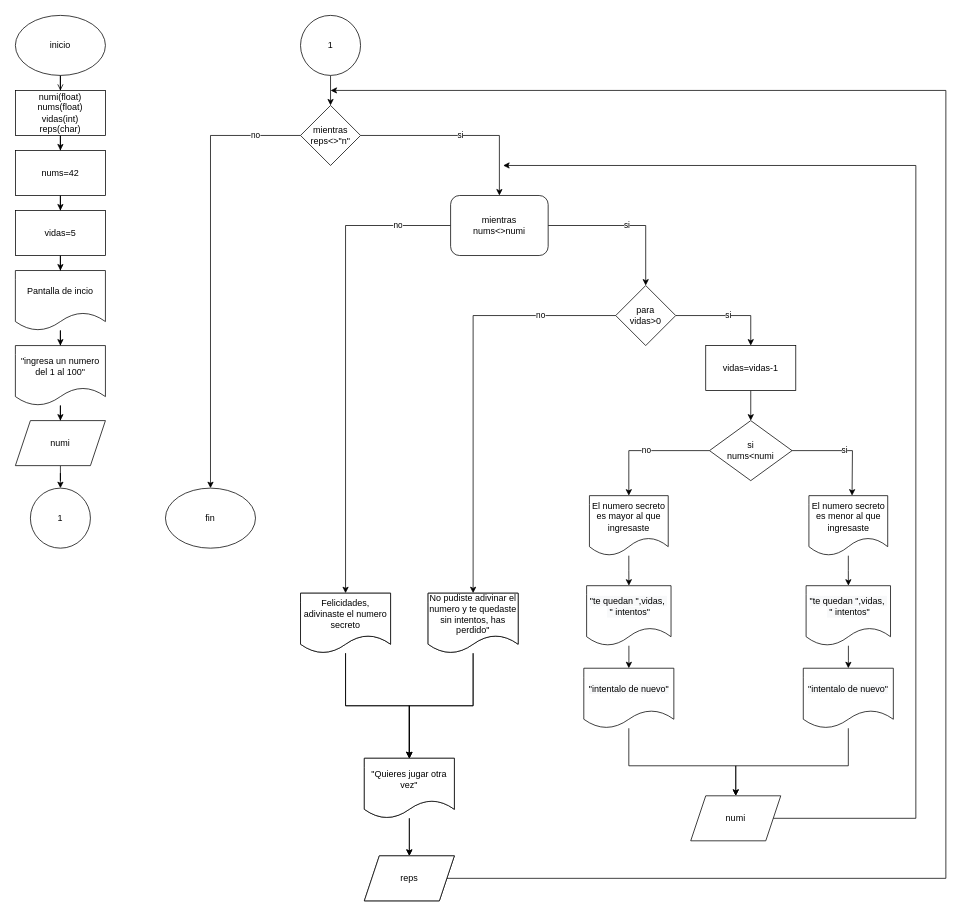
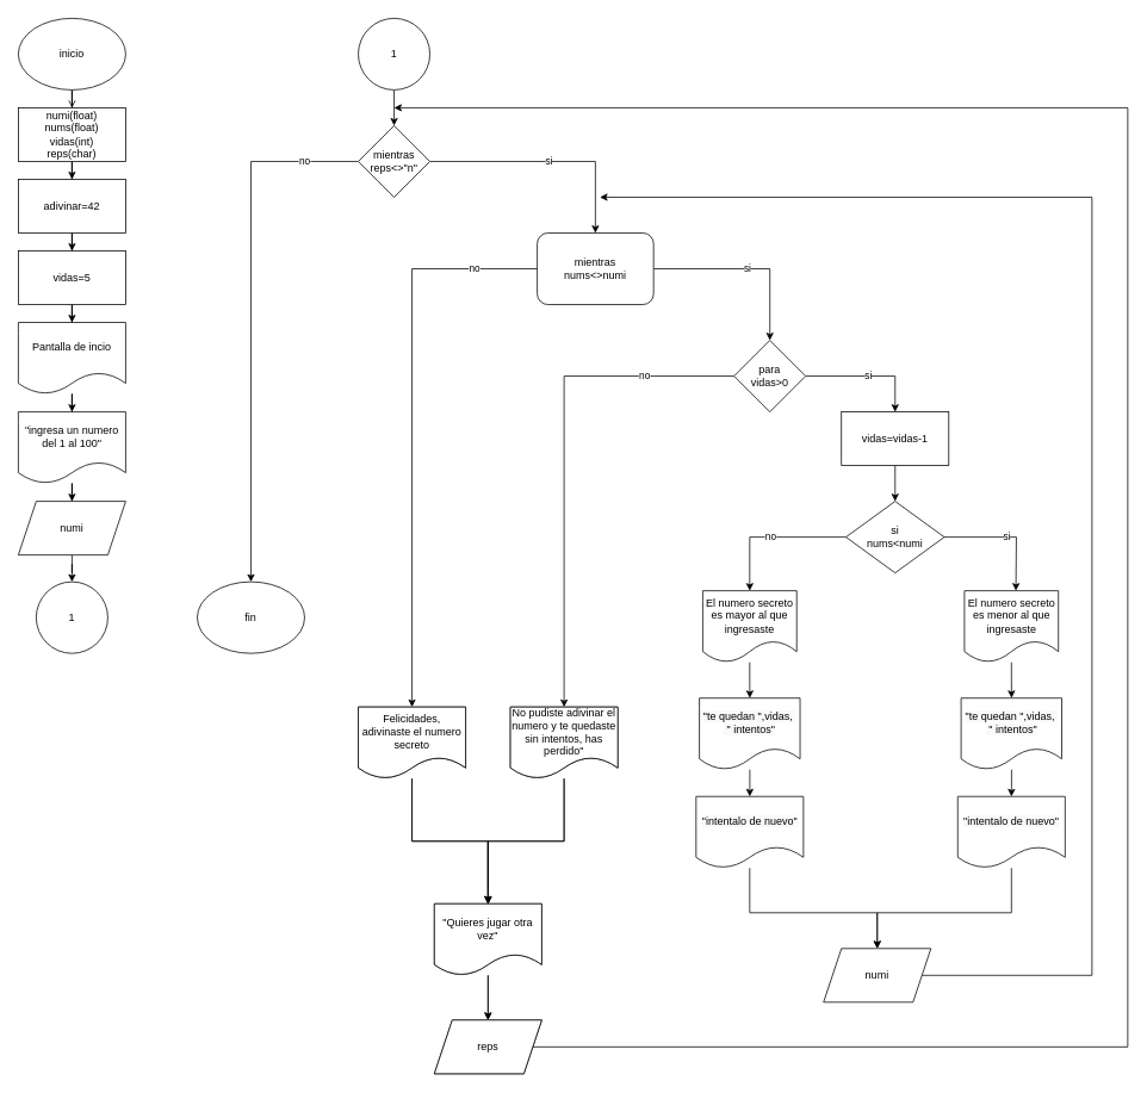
  <mxCell id="0" />
  <mxCell id="1" parent="0" />
  <mxCell id="2" value="" style="edgeStyle=orthogonalEdgeStyle;rounded=0;orthogonalLoop=1;jettySize=auto;html=1;endArrow=open;" parent="1" source="3" target="5" edge="1"><mxGeometry relative="1" as="geometry" /></mxCell>
  <mxCell id="3" value="inicio" style="ellipse;whiteSpace=wrap;html=1;" parent="1" vertex="1"><mxGeometry x="20" y="20" width="120" height="80" as="geometry" /></mxCell>
  <mxCell id="4" value="" style="edgeStyle=orthogonalEdgeStyle;rounded=0;orthogonalLoop=1;jettySize=auto;html=1;" edge="1" parent="1" source="5" target="16"><mxGeometry relative="1" as="geometry" /></mxCell>
  <mxCell id="5" value="numi(float)&lt;br&gt;nums(float)&lt;br&gt;vidas(int)&lt;br&gt;reps(char)" style="rounded=0;whiteSpace=wrap;html=1;" parent="1" vertex="1"><mxGeometry x="20" y="120" width="120" height="60" as="geometry" /></mxCell>
  <mxCell id="6" value="" style="edgeStyle=orthogonalEdgeStyle;rounded=0;orthogonalLoop=1;jettySize=auto;html=1;" parent="1" source="7" target="9" edge="1"><mxGeometry relative="1" as="geometry" /></mxCell>
  <mxCell id="7" value="Pantalla de incio" style="shape=document;whiteSpace=wrap;html=1;boundedLbl=1;" parent="1" vertex="1"><mxGeometry x="20" y="360" width="120" height="80" as="geometry" /></mxCell>
  <mxCell id="8" value="" style="edgeStyle=orthogonalEdgeStyle;rounded=0;orthogonalLoop=1;jettySize=auto;html=1;" parent="1" source="9" target="11" edge="1"><mxGeometry relative="1" as="geometry" /></mxCell>
  <mxCell id="9" value="&quot;ingresa un numero del 1 al 100&quot;" style="shape=document;whiteSpace=wrap;html=1;boundedLbl=1;" parent="1" vertex="1"><mxGeometry x="20" y="460" width="120" height="80" as="geometry" /></mxCell>
  <mxCell id="10" value="" style="edgeStyle=orthogonalEdgeStyle;rounded=0;orthogonalLoop=1;jettySize=auto;html=1;" parent="1" source="11" target="12" edge="1"><mxGeometry relative="1" as="geometry" /></mxCell>
  <mxCell id="11" value="numi" style="shape=parallelogram;perimeter=parallelogramPerimeter;whiteSpace=wrap;html=1;fixedSize=1;" parent="1" vertex="1"><mxGeometry x="20" y="560" width="120" height="60" as="geometry" /></mxCell>
  <mxCell id="12" value="1" style="ellipse;whiteSpace=wrap;html=1;aspect=fixed;" parent="1" vertex="1"><mxGeometry x="40" y="650" width="80" height="80" as="geometry" /></mxCell>
  <mxCell id="13" value="" style="edgeStyle=orthogonalEdgeStyle;rounded=0;orthogonalLoop=1;jettySize=auto;html=1;" edge="1" parent="1" source="14" target="21"><mxGeometry relative="1" as="geometry" /></mxCell>
  <mxCell id="14" value="1" style="ellipse;whiteSpace=wrap;html=1;aspect=fixed;" parent="1" vertex="1"><mxGeometry x="400" y="20" width="80" height="80" as="geometry" /></mxCell>
  <mxCell id="15" value="" style="edgeStyle=orthogonalEdgeStyle;rounded=0;orthogonalLoop=1;jettySize=auto;html=1;" edge="1" parent="1" source="16" target="18"><mxGeometry relative="1" as="geometry" /></mxCell>
- <mxCell id="16" value="nums=42" style="rounded=0;whiteSpace=wrap;html=1;" vertex="1" parent="1"><mxGeometry x="20" y="200" width="120" height="60" as="geometry" /></mxCell>
+ <mxCell id="16" value="adivinar=42" style="rounded=0;whiteSpace=wrap;html=1;" vertex="1" parent="1"><mxGeometry x="20" y="200" width="120" height="60" as="geometry" /></mxCell>
  <mxCell id="17" value="" style="edgeStyle=orthogonalEdgeStyle;rounded=0;orthogonalLoop=1;jettySize=auto;html=1;" edge="1" parent="1" source="18" target="7"><mxGeometry relative="1" as="geometry" /></mxCell>
  <mxCell id="18" value="vidas=5" style="rounded=0;whiteSpace=wrap;html=1;" vertex="1" parent="1"><mxGeometry x="20" y="280" width="120" height="60" as="geometry" /></mxCell>
  <mxCell id="19" value="si" style="edgeStyle=orthogonalEdgeStyle;rounded=0;orthogonalLoop=1;jettySize=auto;html=1;entryX=0.5;entryY=0;entryDx=0;entryDy=0;" edge="1" parent="1" source="21" target="24"><mxGeometry relative="1" as="geometry" /></mxCell>
  <mxCell id="20" value="no" style="edgeStyle=orthogonalEdgeStyle;rounded=0;orthogonalLoop=1;jettySize=auto;html=1;entryX=0.5;entryY=0;entryDx=0;entryDy=0;" edge="1" parent="1" source="21" target="25"><mxGeometry x="-0.797" relative="1" as="geometry"><mxPoint as="offset" /></mxGeometry></mxCell>
  <mxCell id="21" value="mientras&lt;br&gt;reps&amp;lt;&amp;gt;&quot;n&quot;" style="rhombus;whiteSpace=wrap;html=1;" vertex="1" parent="1"><mxGeometry x="400" y="140" width="80" height="80" as="geometry" /></mxCell>
  <mxCell id="22" value="no" style="edgeStyle=orthogonalEdgeStyle;rounded=0;orthogonalLoop=1;jettySize=auto;html=1;exitX=0;exitY=0.5;exitDx=0;exitDy=0;" edge="1" parent="1" source="24" target="27"><mxGeometry x="-0.778" relative="1" as="geometry"><mxPoint x="535" y="300" as="sourcePoint" /><mxPoint as="offset" /></mxGeometry></mxCell>
  <mxCell id="23" value="si" style="edgeStyle=orthogonalEdgeStyle;rounded=0;orthogonalLoop=1;jettySize=auto;html=1;entryX=0.5;entryY=0;entryDx=0;entryDy=0;" edge="1" parent="1" source="24" target="30"><mxGeometry relative="1" as="geometry" /></mxCell>
  <mxCell id="24" value="mientras&lt;br&gt;nums&amp;lt;&amp;gt;numi" style="whiteSpace=wrap;html=1;rounded=1;" vertex="1" parent="1"><mxGeometry x="600" y="260" width="130" height="80" as="geometry" /></mxCell>
  <mxCell id="25" value="fin" style="ellipse;whiteSpace=wrap;html=1;" vertex="1" parent="1"><mxGeometry x="220" y="650" width="120" height="80" as="geometry" /></mxCell>
  <mxCell id="26" style="edgeStyle=orthogonalEdgeStyle;rounded=0;orthogonalLoop=1;jettySize=auto;html=1;entryX=0.5;entryY=0;entryDx=0;entryDy=0;" edge="1" parent="1" source="27" target="53"><mxGeometry relative="1" as="geometry" /></mxCell>
  <mxCell id="27" value="Felicidades, adivinaste el numero secreto" style="shape=document;whiteSpace=wrap;html=1;boundedLbl=1;" vertex="1" parent="1"><mxGeometry x="400" y="790" width="120" height="80" as="geometry" /></mxCell>
  <mxCell id="28" value="no" style="edgeStyle=orthogonalEdgeStyle;rounded=0;orthogonalLoop=1;jettySize=auto;html=1;entryX=0.5;entryY=0;entryDx=0;entryDy=0;" edge="1" parent="1" source="30" target="32"><mxGeometry x="-0.643" relative="1" as="geometry"><mxPoint as="offset" /></mxGeometry></mxCell>
  <mxCell id="29" value="si" style="edgeStyle=orthogonalEdgeStyle;rounded=0;orthogonalLoop=1;jettySize=auto;html=1;entryX=0.5;entryY=0;entryDx=0;entryDy=0;" edge="1" parent="1" source="30" target="34"><mxGeometry relative="1" as="geometry" /></mxCell>
  <mxCell id="30" value="para&lt;br&gt;vidas&amp;gt;0" style="rhombus;whiteSpace=wrap;html=1;" vertex="1" parent="1"><mxGeometry x="820" y="380" width="80" height="80" as="geometry" /></mxCell>
  <mxCell id="31" style="edgeStyle=orthogonalEdgeStyle;rounded=0;orthogonalLoop=1;jettySize=auto;html=1;entryX=0.5;entryY=0;entryDx=0;entryDy=0;" edge="1" parent="1" source="32" target="53"><mxGeometry relative="1" as="geometry" /></mxCell>
  <mxCell id="32" value="No pudiste adivinar el numero y te quedaste sin intentos, has perdido&quot;" style="shape=document;whiteSpace=wrap;html=1;boundedLbl=1;" vertex="1" parent="1"><mxGeometry x="570" y="790" width="120" height="80" as="geometry" /></mxCell>
  <mxCell id="33" value="" style="edgeStyle=orthogonalEdgeStyle;rounded=0;orthogonalLoop=1;jettySize=auto;html=1;" edge="1" parent="1" source="34" target="37"><mxGeometry relative="1" as="geometry" /></mxCell>
  <mxCell id="34" value="vidas=vidas-1" style="rounded=0;whiteSpace=wrap;html=1;" vertex="1" parent="1"><mxGeometry x="940" y="460" width="120" height="60" as="geometry" /></mxCell>
  <mxCell id="35" value="no" style="edgeStyle=orthogonalEdgeStyle;rounded=0;orthogonalLoop=1;jettySize=auto;html=1;entryX=0.5;entryY=0;entryDx=0;entryDy=0;" edge="1" parent="1" source="37" target="39"><mxGeometry relative="1" as="geometry" /></mxCell>
  <mxCell id="36" value="si" style="edgeStyle=orthogonalEdgeStyle;rounded=0;orthogonalLoop=1;jettySize=auto;html=1;entryX=0.5;entryY=0;entryDx=0;entryDy=0;" edge="1" parent="1" source="37"><mxGeometry relative="1" as="geometry"><mxPoint x="1135" y="660" as="targetPoint" /></mxGeometry></mxCell>
  <mxCell id="37" value="si&lt;br&gt;nums&amp;lt;numi" style="rhombus;whiteSpace=wrap;html=1;" vertex="1" parent="1"><mxGeometry x="945" y="560" width="110" height="80" as="geometry" /></mxCell>
  <mxCell id="38" value="" style="edgeStyle=orthogonalEdgeStyle;rounded=0;orthogonalLoop=1;jettySize=auto;html=1;" edge="1" parent="1" source="39" target="41"><mxGeometry relative="1" as="geometry" /></mxCell>
  <mxCell id="39" value="El numero secreto es mayor al que ingresaste" style="shape=document;whiteSpace=wrap;html=1;boundedLbl=1;" vertex="1" parent="1"><mxGeometry x="785" y="660" width="105" height="80" as="geometry" /></mxCell>
  <mxCell id="40" value="" style="edgeStyle=orthogonalEdgeStyle;rounded=0;orthogonalLoop=1;jettySize=auto;html=1;" edge="1" parent="1" source="41" target="43"><mxGeometry relative="1" as="geometry" /></mxCell>
  <mxCell id="41" value="&lt;span style=&quot;color: rgb(0, 0, 0); font-family: Helvetica; font-size: 12px; font-style: normal; font-variant-ligatures: normal; font-variant-caps: normal; font-weight: 400; letter-spacing: normal; orphans: 2; text-align: center; text-indent: 0px; text-transform: none; widows: 2; word-spacing: 0px; -webkit-text-stroke-width: 0px; background-color: rgb(248, 249, 250); text-decoration-thickness: initial; text-decoration-style: initial; text-decoration-color: initial; float: none; display: inline !important;&quot;&gt;&quot;te quedan &quot;,vidas,&amp;nbsp; &amp;nbsp;&quot; intentos&quot;&lt;/span&gt;" style="shape=document;whiteSpace=wrap;html=1;boundedLbl=1;" vertex="1" parent="1"><mxGeometry x="781.25" y="780" width="112.5" height="80" as="geometry" /></mxCell>
  <mxCell id="42" style="edgeStyle=orthogonalEdgeStyle;rounded=0;orthogonalLoop=1;jettySize=auto;html=1;entryX=0.5;entryY=0;entryDx=0;entryDy=0;" edge="1" parent="1" source="43" target="51"><mxGeometry relative="1" as="geometry"><Array as="points"><mxPoint x="838" y="1020" /><mxPoint x="980" y="1020" /></Array></mxGeometry></mxCell>
  <mxCell id="43" value="&lt;span style=&quot;color: rgb(0, 0, 0); font-family: Helvetica; font-size: 12px; font-style: normal; font-variant-ligatures: normal; font-variant-caps: normal; font-weight: 400; letter-spacing: normal; orphans: 2; text-align: center; text-indent: 0px; text-transform: none; widows: 2; word-spacing: 0px; -webkit-text-stroke-width: 0px; text-decoration-thickness: initial; text-decoration-style: initial; text-decoration-color: initial; background-color: rgb(248, 249, 250); float: none; display: inline !important;&quot;&gt;&quot;intentalo de nuevo&quot;&lt;/span&gt;" style="shape=document;whiteSpace=wrap;html=1;boundedLbl=1;" vertex="1" parent="1"><mxGeometry x="777.5" y="890" width="120" height="80" as="geometry" /></mxCell>
  <mxCell id="44" value="" style="edgeStyle=orthogonalEdgeStyle;rounded=0;orthogonalLoop=1;jettySize=auto;html=1;" edge="1" parent="1" source="45" target="47"><mxGeometry relative="1" as="geometry" /></mxCell>
  <mxCell id="45" value="El numero secreto es menor al que ingresaste" style="shape=document;whiteSpace=wrap;html=1;boundedLbl=1;" vertex="1" parent="1"><mxGeometry x="1077.5" y="660" width="105" height="80" as="geometry" /></mxCell>
  <mxCell id="46" value="" style="edgeStyle=orthogonalEdgeStyle;rounded=0;orthogonalLoop=1;jettySize=auto;html=1;" edge="1" parent="1" source="47" target="49"><mxGeometry relative="1" as="geometry" /></mxCell>
  <mxCell id="47" value="&lt;span style=&quot;color: rgb(0, 0, 0); font-family: Helvetica; font-size: 12px; font-style: normal; font-variant-ligatures: normal; font-variant-caps: normal; font-weight: 400; letter-spacing: normal; orphans: 2; text-align: center; text-indent: 0px; text-transform: none; widows: 2; word-spacing: 0px; -webkit-text-stroke-width: 0px; background-color: rgb(248, 249, 250); text-decoration-thickness: initial; text-decoration-style: initial; text-decoration-color: initial; float: none; display: inline !important;&quot;&gt;&quot;te quedan &quot;,vidas,&amp;nbsp; &amp;nbsp;&quot; intentos&quot;&lt;/span&gt;" style="shape=document;whiteSpace=wrap;html=1;boundedLbl=1;" vertex="1" parent="1"><mxGeometry x="1073.75" y="780" width="112.5" height="80" as="geometry" /></mxCell>
  <mxCell id="48" style="edgeStyle=orthogonalEdgeStyle;rounded=0;orthogonalLoop=1;jettySize=auto;html=1;entryX=0.5;entryY=0;entryDx=0;entryDy=0;" edge="1" parent="1" source="49" target="51"><mxGeometry relative="1" as="geometry"><Array as="points"><mxPoint x="1130" y="1020" /><mxPoint x="980" y="1020" /></Array></mxGeometry></mxCell>
  <mxCell id="49" value="&lt;span style=&quot;color: rgb(0, 0, 0); font-family: Helvetica; font-size: 12px; font-style: normal; font-variant-ligatures: normal; font-variant-caps: normal; font-weight: 400; letter-spacing: normal; orphans: 2; text-align: center; text-indent: 0px; text-transform: none; widows: 2; word-spacing: 0px; -webkit-text-stroke-width: 0px; text-decoration-thickness: initial; text-decoration-style: initial; text-decoration-color: initial; background-color: rgb(248, 249, 250); float: none; display: inline !important;&quot;&gt;&quot;intentalo de nuevo&quot;&lt;/span&gt;" style="shape=document;whiteSpace=wrap;html=1;boundedLbl=1;" vertex="1" parent="1"><mxGeometry x="1070" y="890" width="120" height="80" as="geometry" /></mxCell>
  <mxCell id="50" style="edgeStyle=orthogonalEdgeStyle;rounded=0;orthogonalLoop=1;jettySize=auto;html=1;" edge="1" parent="1" source="51"><mxGeometry relative="1" as="geometry"><mxPoint x="670" y="220" as="targetPoint" /><Array as="points"><mxPoint x="1220" y="1090" /><mxPoint x="1220" y="220" /></Array></mxGeometry></mxCell>
  <mxCell id="51" value="numi" style="shape=parallelogram;perimeter=parallelogramPerimeter;whiteSpace=wrap;html=1;fixedSize=1;" vertex="1" parent="1"><mxGeometry x="920" y="1060" width="120" height="60" as="geometry" /></mxCell>
  <mxCell id="52" value="" style="edgeStyle=orthogonalEdgeStyle;rounded=0;orthogonalLoop=1;jettySize=auto;html=1;" edge="1" parent="1" source="53" target="54"><mxGeometry relative="1" as="geometry" /></mxCell>
  <mxCell id="53" value="&quot;Quieres jugar otra vez&quot;" style="shape=document;whiteSpace=wrap;html=1;boundedLbl=1;" vertex="1" parent="1"><mxGeometry x="485" y="1010" width="120" height="80" as="geometry" /></mxCell>
  <mxCell id="54" value="reps" style="shape=parallelogram;perimeter=parallelogramPerimeter;whiteSpace=wrap;html=1;fixedSize=1;" vertex="1" parent="1"><mxGeometry x="485" y="1140" width="120" height="60" as="geometry" /></mxCell>
  <mxCell id="55" style="edgeStyle=orthogonalEdgeStyle;rounded=0;orthogonalLoop=1;jettySize=auto;html=1;entryX=0.5;entryY=0;entryDx=0;entryDy=0;" edge="1" source="56" target="60" parent="1"><mxGeometry relative="1" as="geometry" /></mxCell>
  <mxCell id="56" value="Felicidades, adivinaste el numero secreto" style="shape=document;whiteSpace=wrap;html=1;boundedLbl=1;" vertex="1" parent="1"><mxGeometry x="400" y="790" width="120" height="80" as="geometry" /></mxCell>
  <mxCell id="57" style="edgeStyle=orthogonalEdgeStyle;rounded=0;orthogonalLoop=1;jettySize=auto;html=1;entryX=0.5;entryY=0;entryDx=0;entryDy=0;" edge="1" source="58" target="60" parent="1"><mxGeometry relative="1" as="geometry" /></mxCell>
  <mxCell id="58" value="No pudiste adivinar el numero y te quedaste sin intentos, has perdido&quot;" style="shape=document;whiteSpace=wrap;html=1;boundedLbl=1;" vertex="1" parent="1"><mxGeometry x="570" y="790" width="120" height="80" as="geometry" /></mxCell>
  <mxCell id="59" value="" style="edgeStyle=orthogonalEdgeStyle;rounded=0;orthogonalLoop=1;jettySize=auto;html=1;" edge="1" source="60" target="62" parent="1"><mxGeometry relative="1" as="geometry" /></mxCell>
  <mxCell id="60" value="&quot;Quieres jugar otra vez&quot;" style="shape=document;whiteSpace=wrap;html=1;boundedLbl=1;" vertex="1" parent="1"><mxGeometry x="485" y="1010" width="120" height="80" as="geometry" /></mxCell>
  <mxCell id="61" style="edgeStyle=orthogonalEdgeStyle;rounded=0;orthogonalLoop=1;jettySize=auto;html=1;" edge="1" parent="1" source="62"><mxGeometry relative="1" as="geometry"><mxPoint x="440" y="120" as="targetPoint" /><Array as="points"><mxPoint x="1260" y="1170" /><mxPoint x="1260" y="120" /><mxPoint x="440" y="120" /></Array></mxGeometry></mxCell>
  <mxCell id="62" value="reps" style="shape=parallelogram;perimeter=parallelogramPerimeter;whiteSpace=wrap;html=1;fixedSize=1;" vertex="1" parent="1"><mxGeometry x="485" y="1140" width="120" height="60" as="geometry" /></mxCell>
